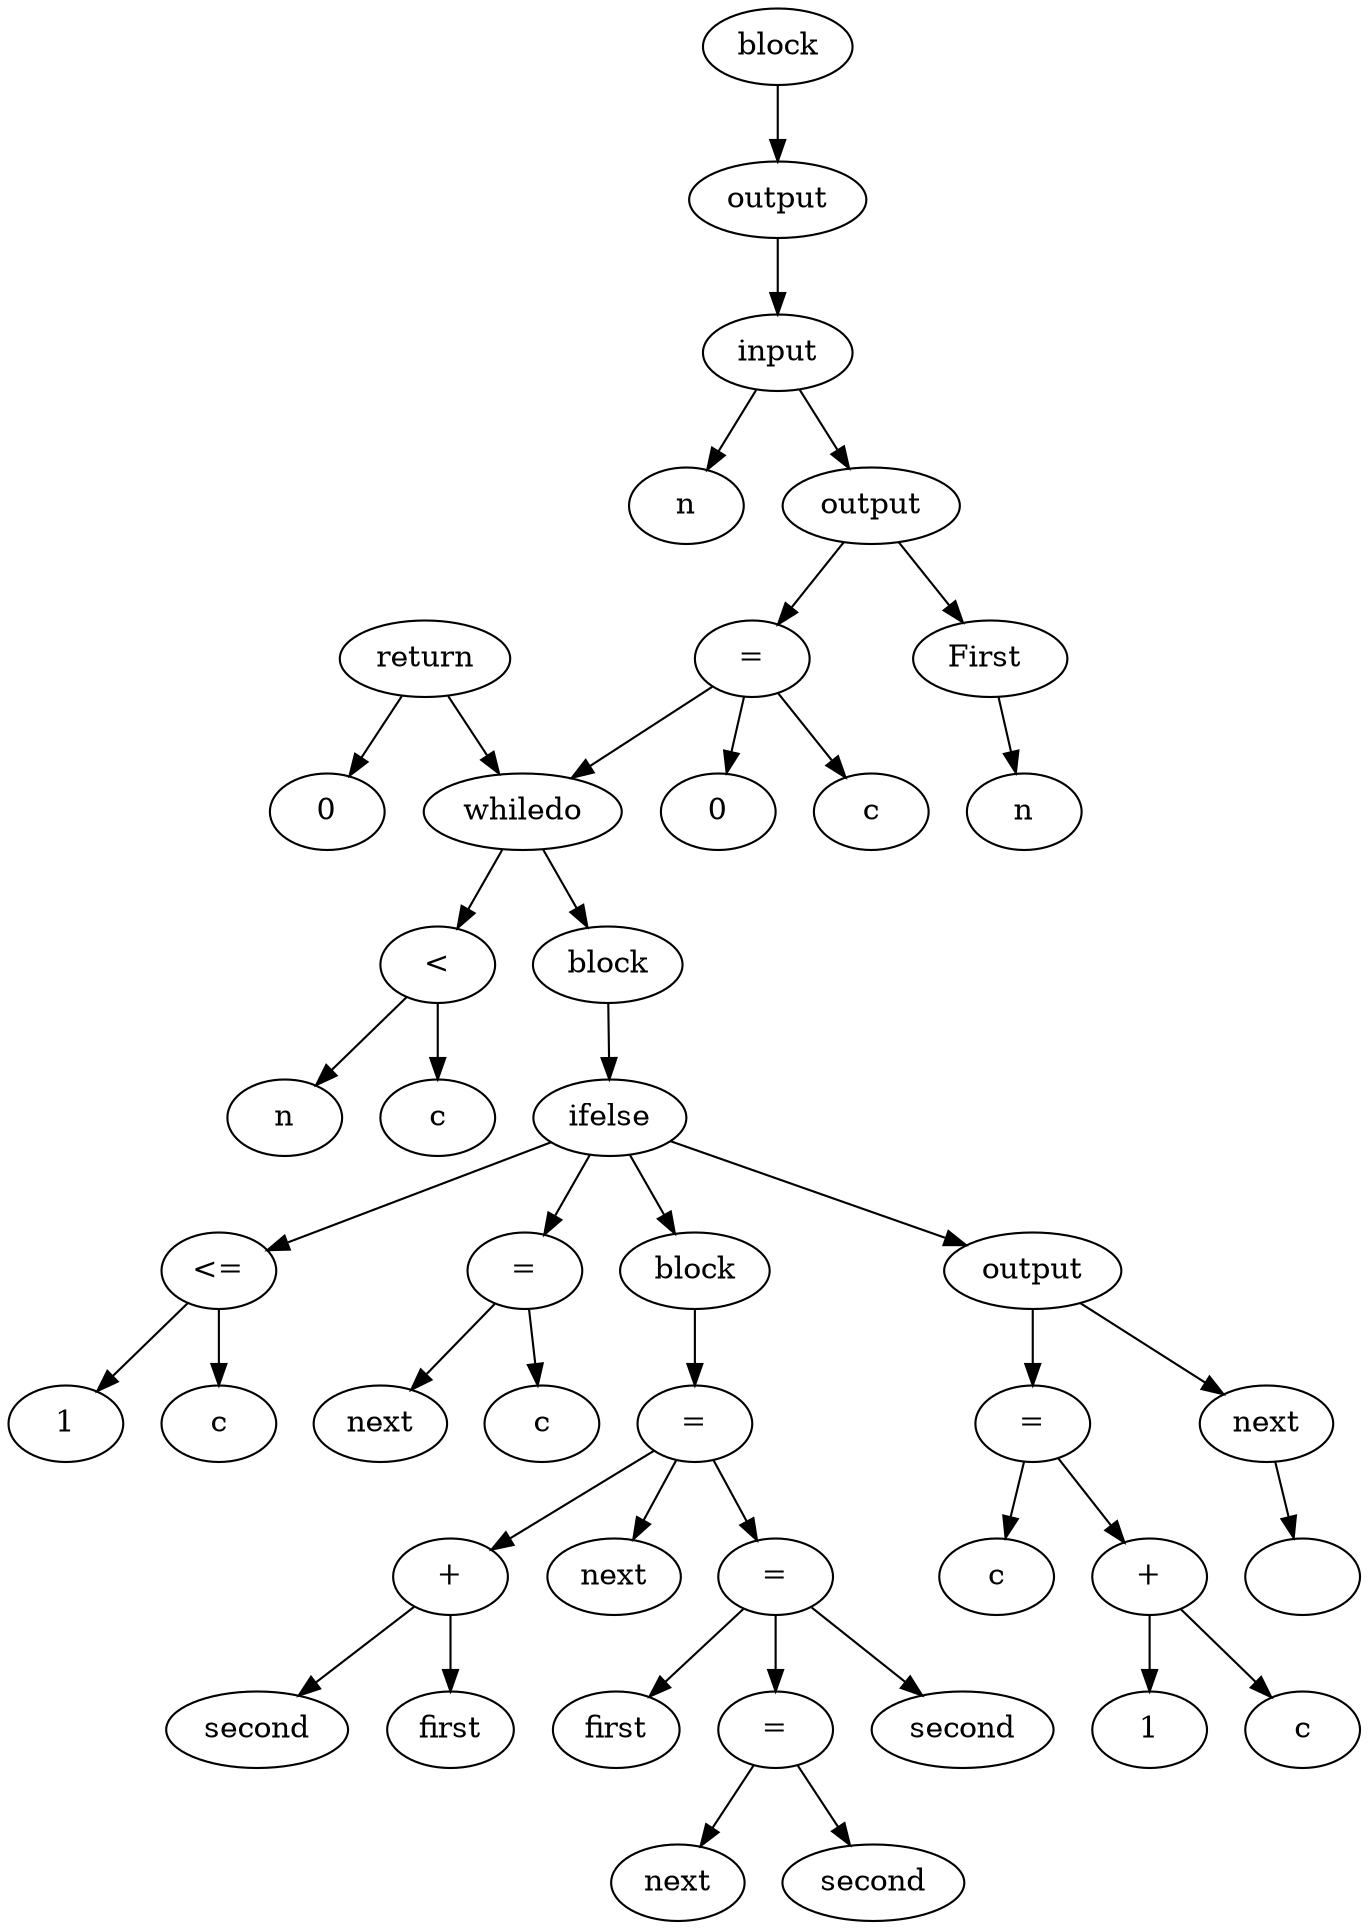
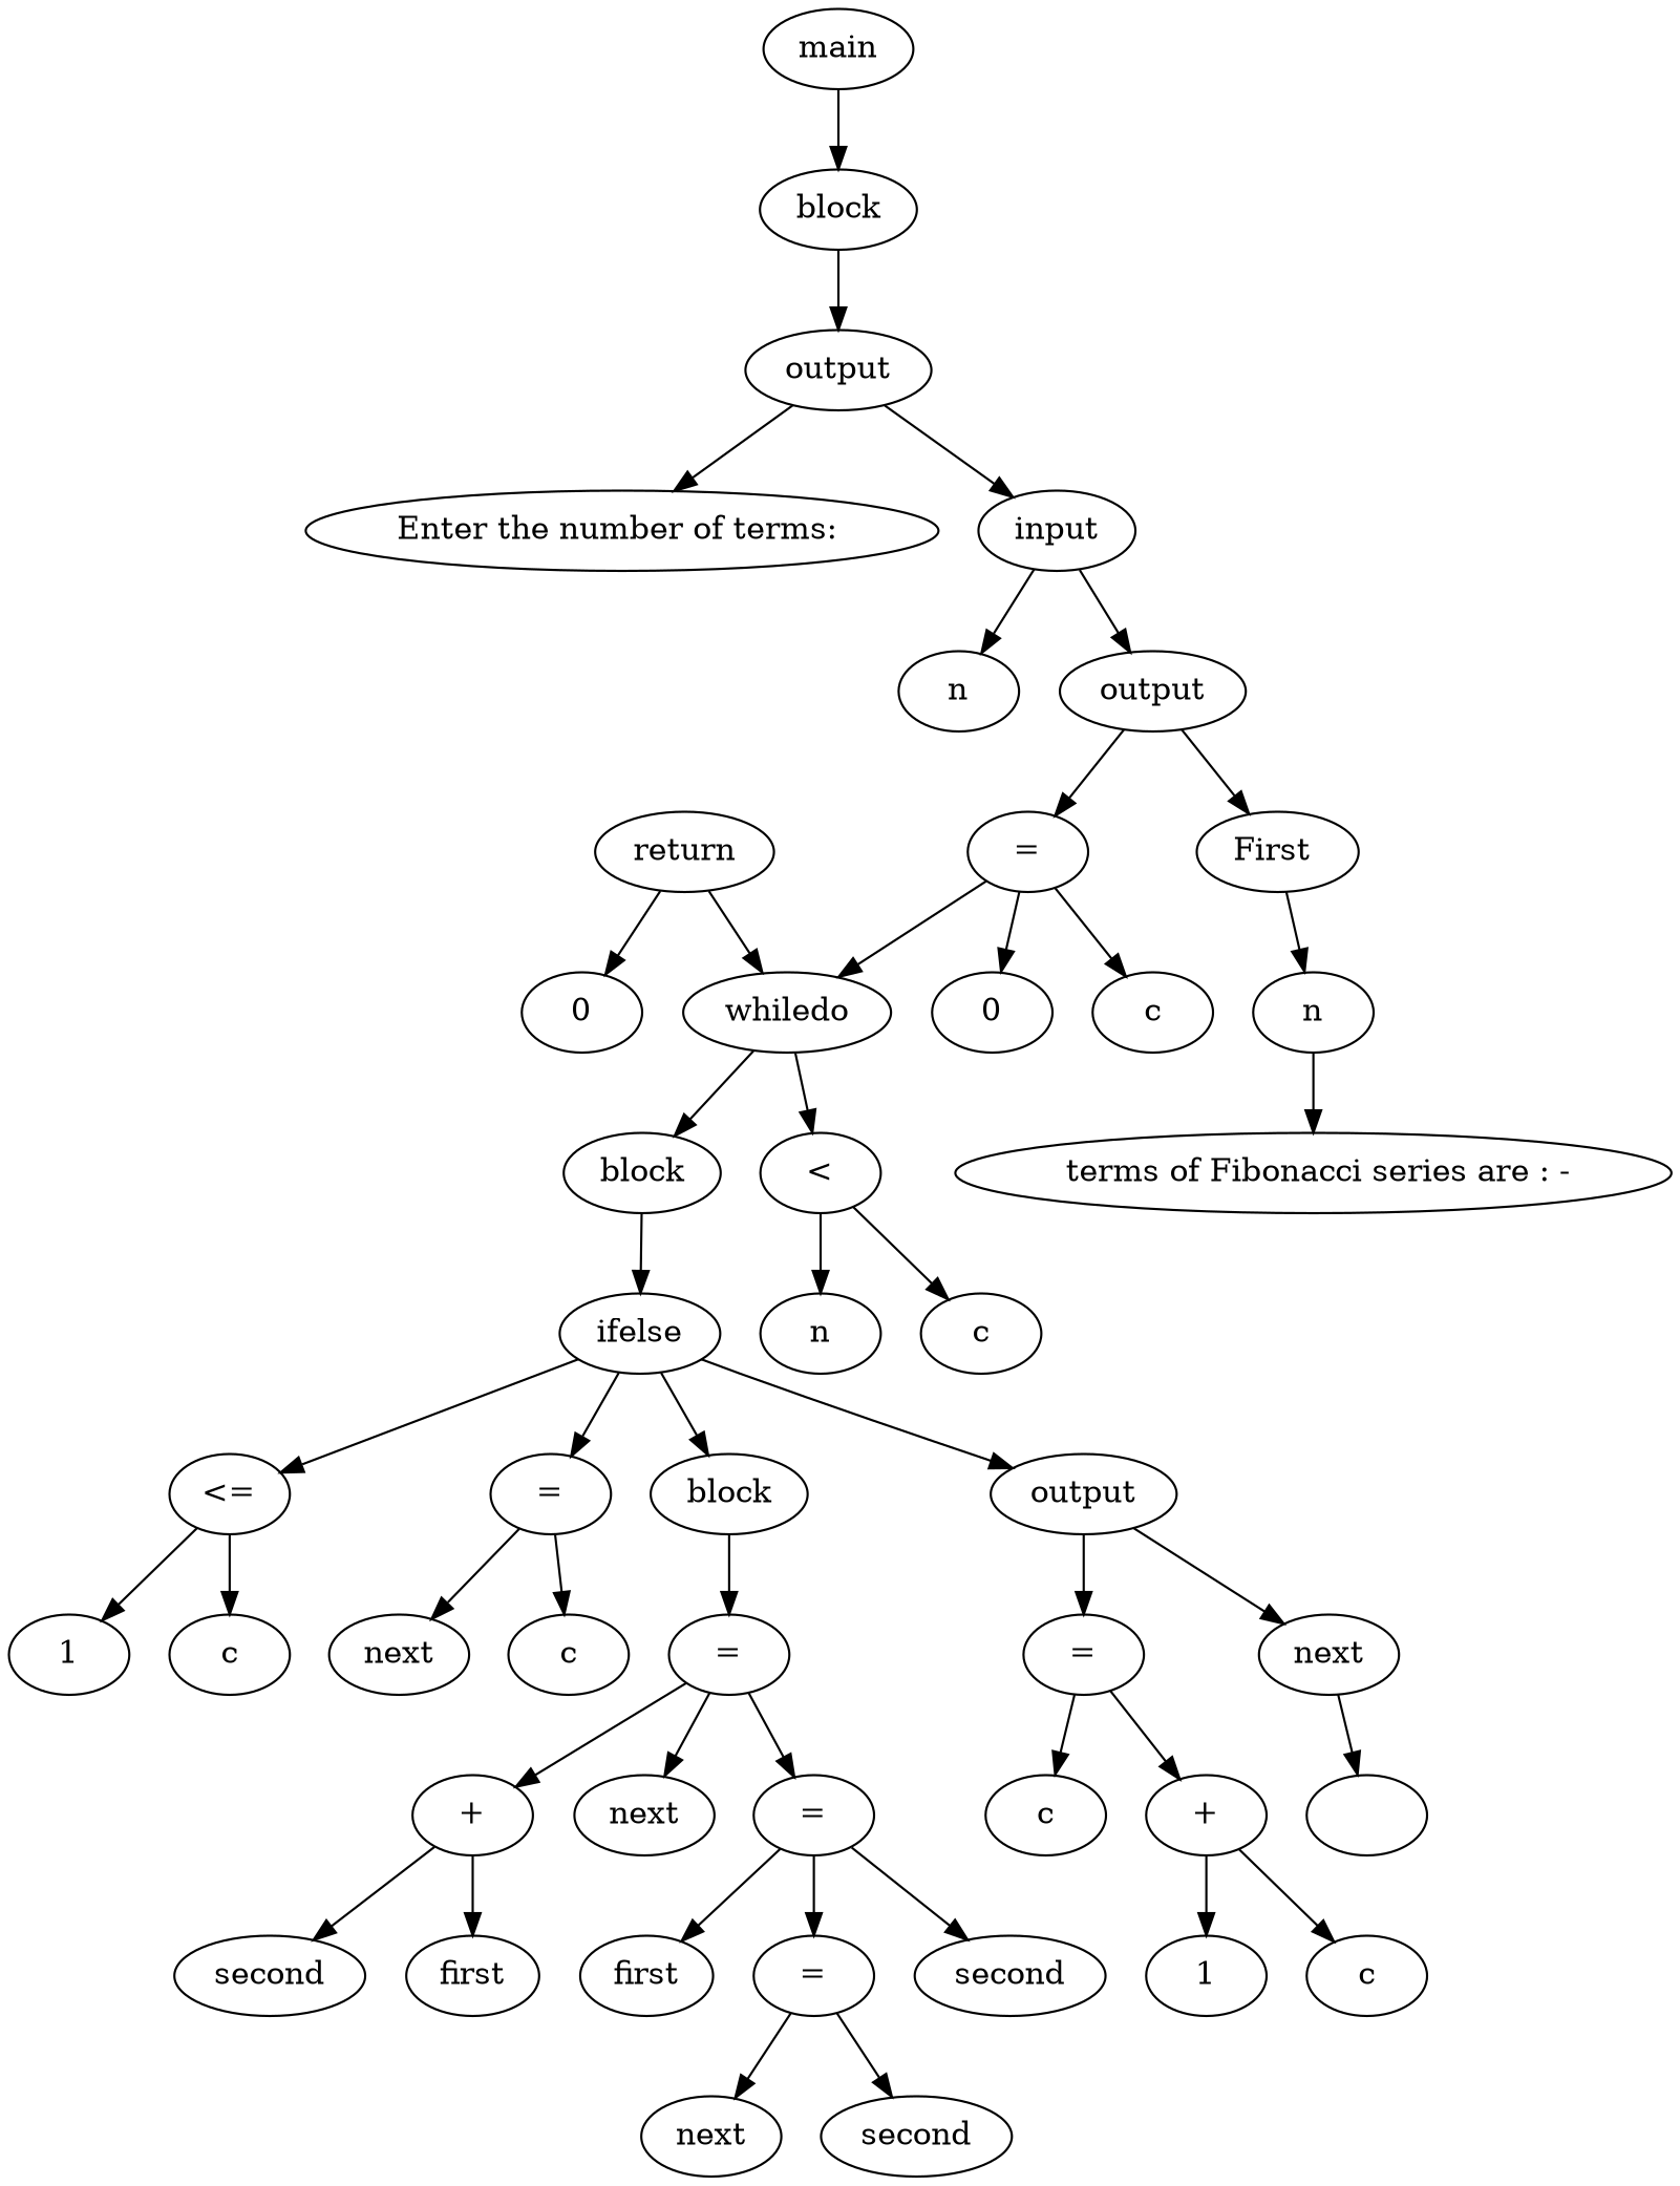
  digraph {
+   n1 [label="Enter the number of terms: \n"]
    n2 [label=output]
    n3 [label=input]
    n4 [label=n]
    n5 [label=output]
    n6 [label="First "]
    n7 [label="="]
    n8 [label=n]
+   n9 [label=" terms of Fibonacci series are : -\n"]
    n10 [label=0]
    n11 [label=c]
    n12 [label=whiledo]
    n13 [label="<"]
    n14 [label=block]
    n15 [label=c]
    n16 [label=n]
    n17 [label=c]
    n18 [label=1]
    n19 [label="<="]
    n20 [label=c]
    n21 [label="="]
    n22 [label=next]
    n23 [label=first]
    n24 [label=second]
    n25 [label="+"]
    n26 [label="="]
    n27 [label=next]
    n28 [label="="]
    n29 [label=second]
    n30 [label=first]
    n31 [label="="]
    n32 [label=next]
    n33 [label=second]
    n34 [label=block]
    n35 [label=ifelse]
    n36 [label=output]
    n37 [label=next]
    n38 [label="="]
    n39 [label="\n"]
    n40 [label="+"]
    n41 [label=c]
    n42 [label=c]
    n43 [label=1]
    n44 [label=return]
    n45 [label=0]
    n46 [label=block]
+   n47 [label=main]
+   n2 -> n1
    n2 -> n3
    n3 -> n4
    n3 -> n5
    n5 -> n6
    n5 -> n7
    n6 -> n8
    n7 -> n10
    n7 -> n11
    n7 -> n12
+   n8 -> n9
    n12 -> n13
    n12 -> n14
    n13 -> n15
    n13 -> n16
    n14 -> n35
    n19 -> n17
    n19 -> n18
    n21 -> n20
    n21 -> n22
    n25 -> n23
    n25 -> n24
    n26 -> n25
    n26 -> n27
    n26 -> n28
    n28 -> n29
    n28 -> n30
    n28 -> n31
    n31 -> n32
    n31 -> n33
    n34 -> n26
    n35 -> n19
    n35 -> n21
    n35 -> n34
    n35 -> n36
    n36 -> n37
    n36 -> n38
    n37 -> n39
    n38 -> n40
    n38 -> n41
    n40 -> n42
    n40 -> n43
    n44 -> n12
    n44 -> n45
    n46 -> n2
+   n47 -> n46
  }
